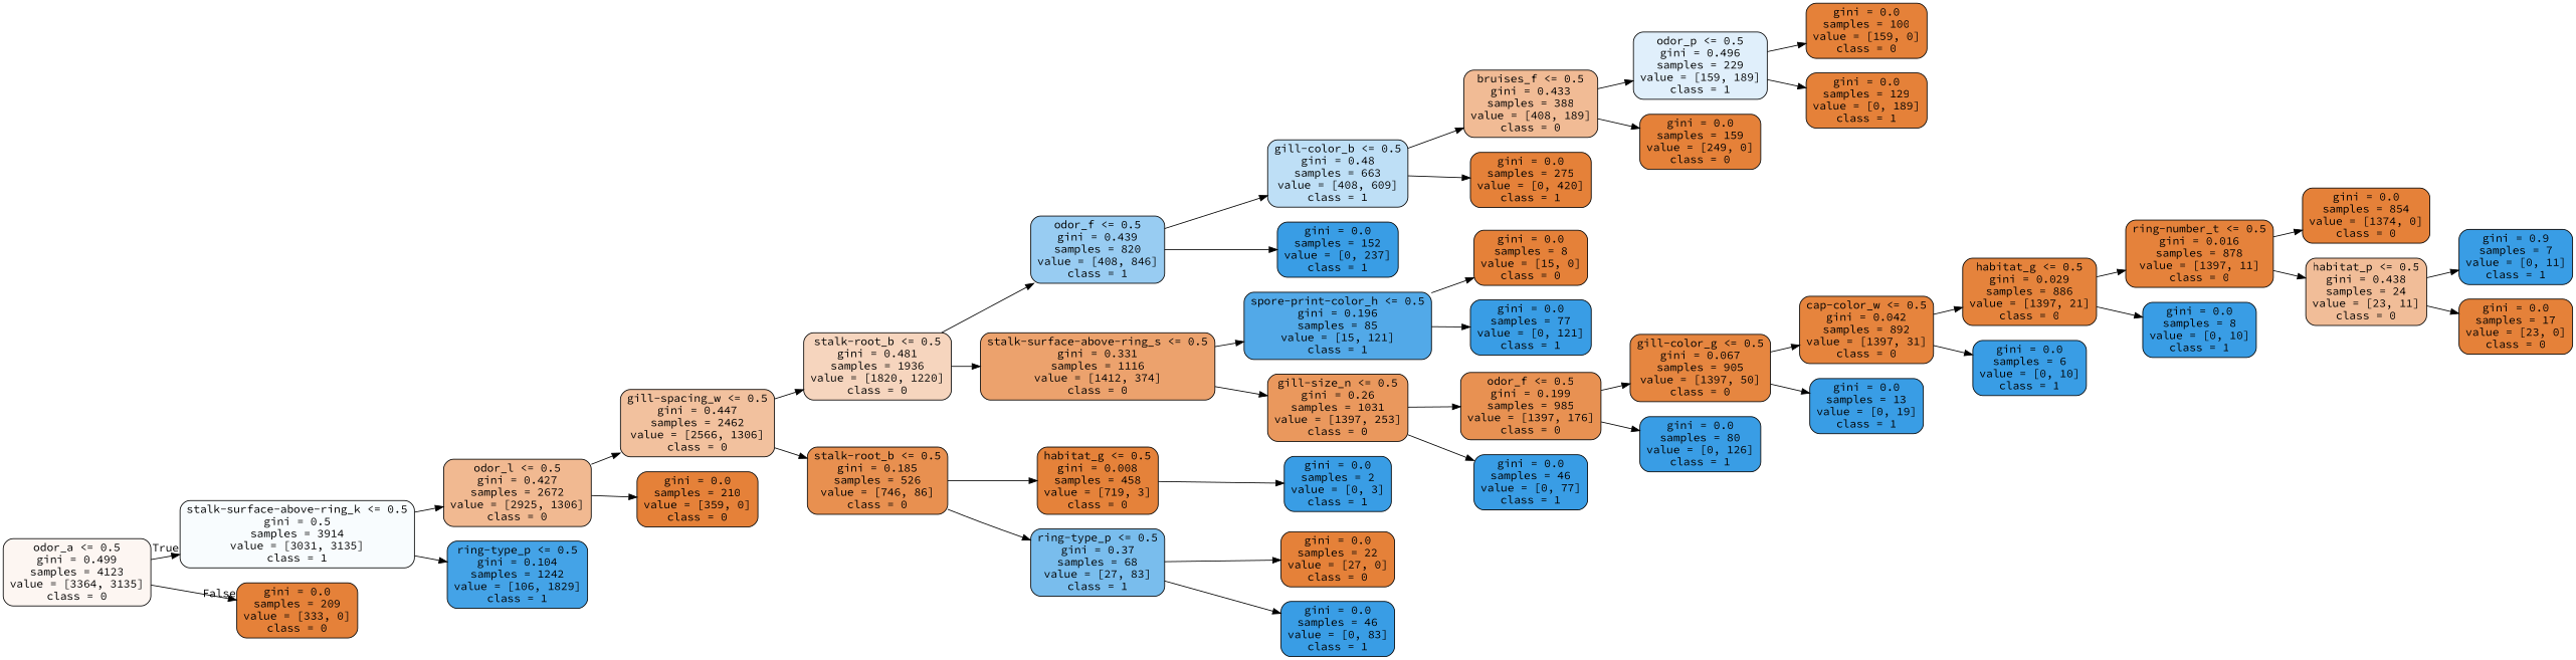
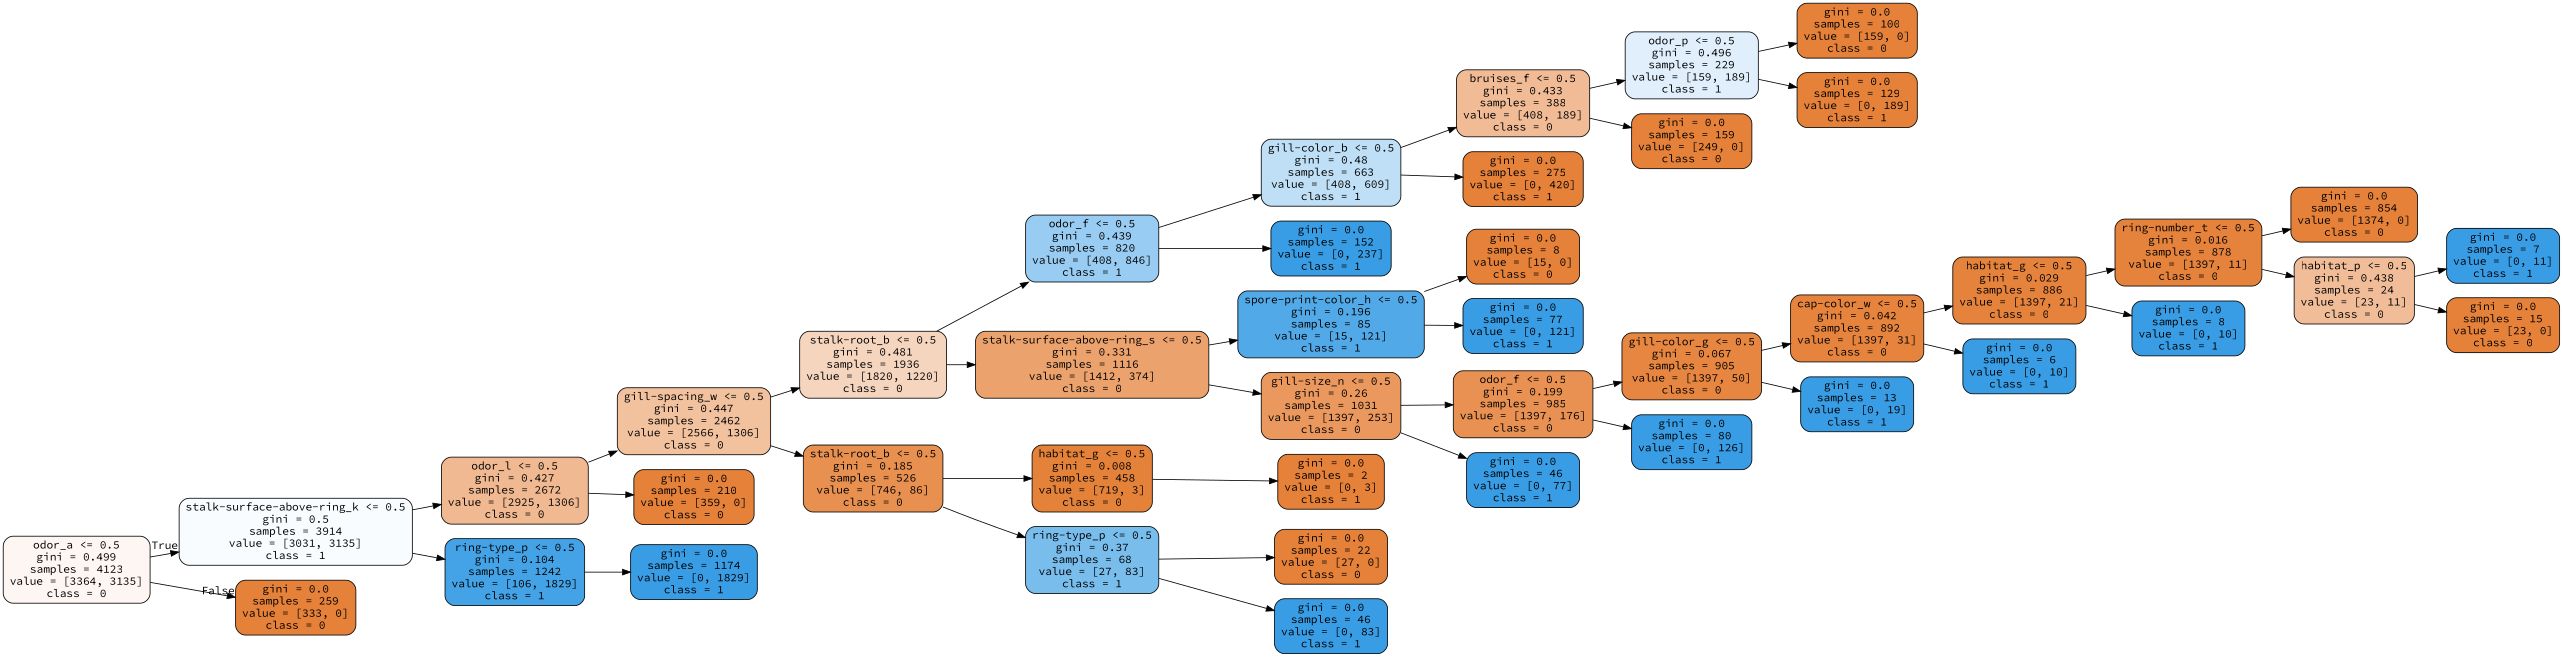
  digraph {
    fontname="Source Code Pro"
    rankdir=LR
    node [color=black fillcolor="#399de5" fontname="Source Code Pro" shape=box style="filled, rounded"]
    edge [fontname="Source Code Pro"]
    n1 [fillcolor="#fdf6f2" label="odor_a <= 0.5\ngini = 0.499\nsamples = 4123\nvalue = [3364, 3135]\nclass = 0"]
    n2 [fillcolor="#f8fcfe" label="stalk-surface-above-ring_k <= 0.5\ngini = 0.5\nsamples = 3914\nvalue = [3031, 3135]\nclass = 1"]
-   n3 [fillcolor="#e58139" label="gini = 0.0\nsamples = 209\nvalue = [333, 0]\nclass = 0"]
+   n3 [fillcolor="#e58139" label="gini = 0.0\nsamples = 259\nvalue = [333, 0]\nclass = 0"]
    n4 [fillcolor="#f1b991" label="odor_l <= 0.5\ngini = 0.427\nsamples = 2672\nvalue = [2925, 1306]\nclass = 0"]
    n5 [fillcolor="#44a3e7" label="ring-type_p <= 0.5\ngini = 0.104\nsamples = 1242\nvalue = [106, 1829]\nclass = 1"]
    n6 [fillcolor="#f2c19e" label="gill-spacing_w <= 0.5\ngini = 0.447\nsamples = 2462\nvalue = [2566, 1306]\nclass = 0"]
    n7 [fillcolor="#e58139" label="gini = 0.0\nsamples = 210\nvalue = [359, 0]\nclass = 0"]
+   n8 [label="gini = 0.0\nsamples = 1174\nvalue = [0, 1829]\nclass = 1"]
    n9 [fillcolor="#f6d5be" label="stalk-root_b <= 0.5\ngini = 0.481\nsamples = 1936\nvalue = [1820, 1220]\nclass = 0"]
    n10 [fillcolor="#e89050" label="stalk-root_b <= 0.5\ngini = 0.185\nsamples = 526\nvalue = [746, 86]\nclass = 0"]
    n11 [fillcolor="#98ccf2" label="odor_f <= 0.5\ngini = 0.439\nsamples = 820\nvalue = [408, 846]\nclass = 1"]
    n12 [fillcolor="#eca26d" label="stalk-surface-above-ring_s <= 0.5\ngini = 0.331\nsamples = 1116\nvalue = [1412, 374]\nclass = 0"]
    n13 [fillcolor="#e5823a" label="habitat_g <= 0.5\ngini = 0.008\nsamples = 458\nvalue = [719, 3]\nclass = 0"]
    n14 [fillcolor="#79bded" label="ring-type_p <= 0.5\ngini = 0.37\nsamples = 68\nvalue = [27, 83]\nclass = 1"]
    n15 [fillcolor="#bedff6" label="gill-color_b <= 0.5\ngini = 0.48\nsamples = 663\nvalue = [408, 609]\nclass = 1"]
    n16 [label="gini = 0.0\nsamples = 152\nvalue = [0, 237]\nclass = 1"]
    n17 [fillcolor="#52a9e8" label="spore-print-color_h <= 0.5\ngini = 0.196\nsamples = 85\nvalue = [15, 121]\nclass = 1"]
    n18 [fillcolor="#ea985d" label="gill-size_n <= 0.5\ngini = 0.26\nsamples = 1031\nvalue = [1397, 253]\nclass = 0"]
    n19 [fillcolor="#f1bb95" label="bruises_f <= 0.5\ngini = 0.433\nsamples = 388\nvalue = [408, 189]\nclass = 0"]
    n20 [fillcolor="#e58139" label="gini = 0.0\nsamples = 275\nvalue = [0, 420]\nclass = 1"]
    n21 [fillcolor="#e0effb" label="odor_p <= 0.5\ngini = 0.496\nsamples = 229\nvalue = [159, 189]\nclass = 1"]
    n22 [fillcolor="#e58139" label="gini = 0.0\nsamples = 159\nvalue = [249, 0]\nclass = 0"]
    n23 [fillcolor="#e58139" label="gini = 0.0\nsamples = 100\nvalue = [159, 0]\nclass = 0"]
    n24 [fillcolor="#e58139" label="gini = 0.0\nsamples = 129\nvalue = [0, 189]\nclass = 1"]
    n25 [fillcolor="#e58139" label="gini = 0.0\nsamples = 8\nvalue = [15, 0]\nclass = 0"]
    n26 [label="gini = 0.0\nsamples = 77\nvalue = [0, 121]\nclass = 1"]
    n27 [fillcolor="#e89152" label="odor_f <= 0.5\ngini = 0.199\nsamples = 985\nvalue = [1397, 176]\nclass = 0"]
    n28 [label="gini = 0.0\nsamples = 46\nvalue = [0, 77]\nclass = 1"]
    n29 [fillcolor="#e68640" label="gill-color_g <= 0.5\ngini = 0.067\nsamples = 905\nvalue = [1397, 50]\nclass = 0"]
    n30 [label="gini = 0.0\nsamples = 80\nvalue = [0, 126]\nclass = 1"]
    n31 [fillcolor="#e6843d" label="cap-color_w <= 0.5\ngini = 0.042\nsamples = 892\nvalue = [1397, 31]\nclass = 0"]
    n32 [label="gini = 0.0\nsamples = 13\nvalue = [0, 19]\nclass = 1"]
    n33 [fillcolor="#e5833c" label="habitat_g <= 0.5\ngini = 0.029\nsamples = 886\nvalue = [1397, 21]\nclass = 0"]
    n34 [label="gini = 0.0\nsamples = 6\nvalue = [0, 10]\nclass = 1"]
    n35 [fillcolor="#e5823b" label="ring-number_t <= 0.5\ngini = 0.016\nsamples = 878\nvalue = [1397, 11]\nclass = 0"]
    n36 [label="gini = 0.0\nsamples = 8\nvalue = [0, 10]\nclass = 1"]
    n37 [fillcolor="#e58139" label="gini = 0.0\nsamples = 854\nvalue = [1374, 0]\nclass = 0"]
    n38 [fillcolor="#f1bd98" label="habitat_p <= 0.5\ngini = 0.438\nsamples = 24\nvalue = [23, 11]\nclass = 0"]
-   n39 [label="gini = 0.9\nsamples = 7\nvalue = [0, 11]\nclass = 1"]
-   n40 [fillcolor="#e58139" label="gini = 0.0\nsamples = 17\nvalue = [23, 0]\nclass = 0"]
-   n41 [label="gini = 0.0\nsamples = 2\nvalue = [0, 3]\nclass = 1"]
+   n39 [label="gini = 0.0\nsamples = 7\nvalue = [0, 11]\nclass = 1"]
+   n40 [fillcolor="#e58139" label="gini = 0.0\nsamples = 15\nvalue = [23, 0]\nclass = 0"]
+   n41 [fillcolor="#e58139" label="gini = 0.0\nsamples = 2\nvalue = [0, 3]\nclass = 1"]
    n42 [fillcolor="#e58139" label="gini = 0.0\nsamples = 22\nvalue = [27, 0]\nclass = 0"]
    n43 [label="gini = 0.0\nsamples = 46\nvalue = [0, 83]\nclass = 1"]
    n1 -> n2 [headlabel=True labelangle=45 labeldistance=2.5]
    n1 -> n3 [headlabel=False labelangle=-45 labeldistance=2.5]
    n2 -> n4
    n2 -> n5
    n4 -> n6
    n4 -> n7
+   n5 -> n8
    n6 -> n9
    n6 -> n10
    n9 -> n11
    n9 -> n12
    n10 -> n13
    n10 -> n14
    n11 -> n15
    n11 -> n16
    n12 -> n17
    n12 -> n18
    n13 -> n41
    n14 -> n42
    n14 -> n43
    n15 -> n19
    n15 -> n20
    n17 -> n25
    n17 -> n26
    n18 -> n27
    n18 -> n28
    n19 -> n21
    n19 -> n22
    n21 -> n23
    n21 -> n24
    n27 -> n29
    n27 -> n30
    n29 -> n31
    n29 -> n32
    n31 -> n33
    n31 -> n34
    n33 -> n35
    n33 -> n36
    n35 -> n37
    n35 -> n38
    n38 -> n39
    n38 -> n40
  }
